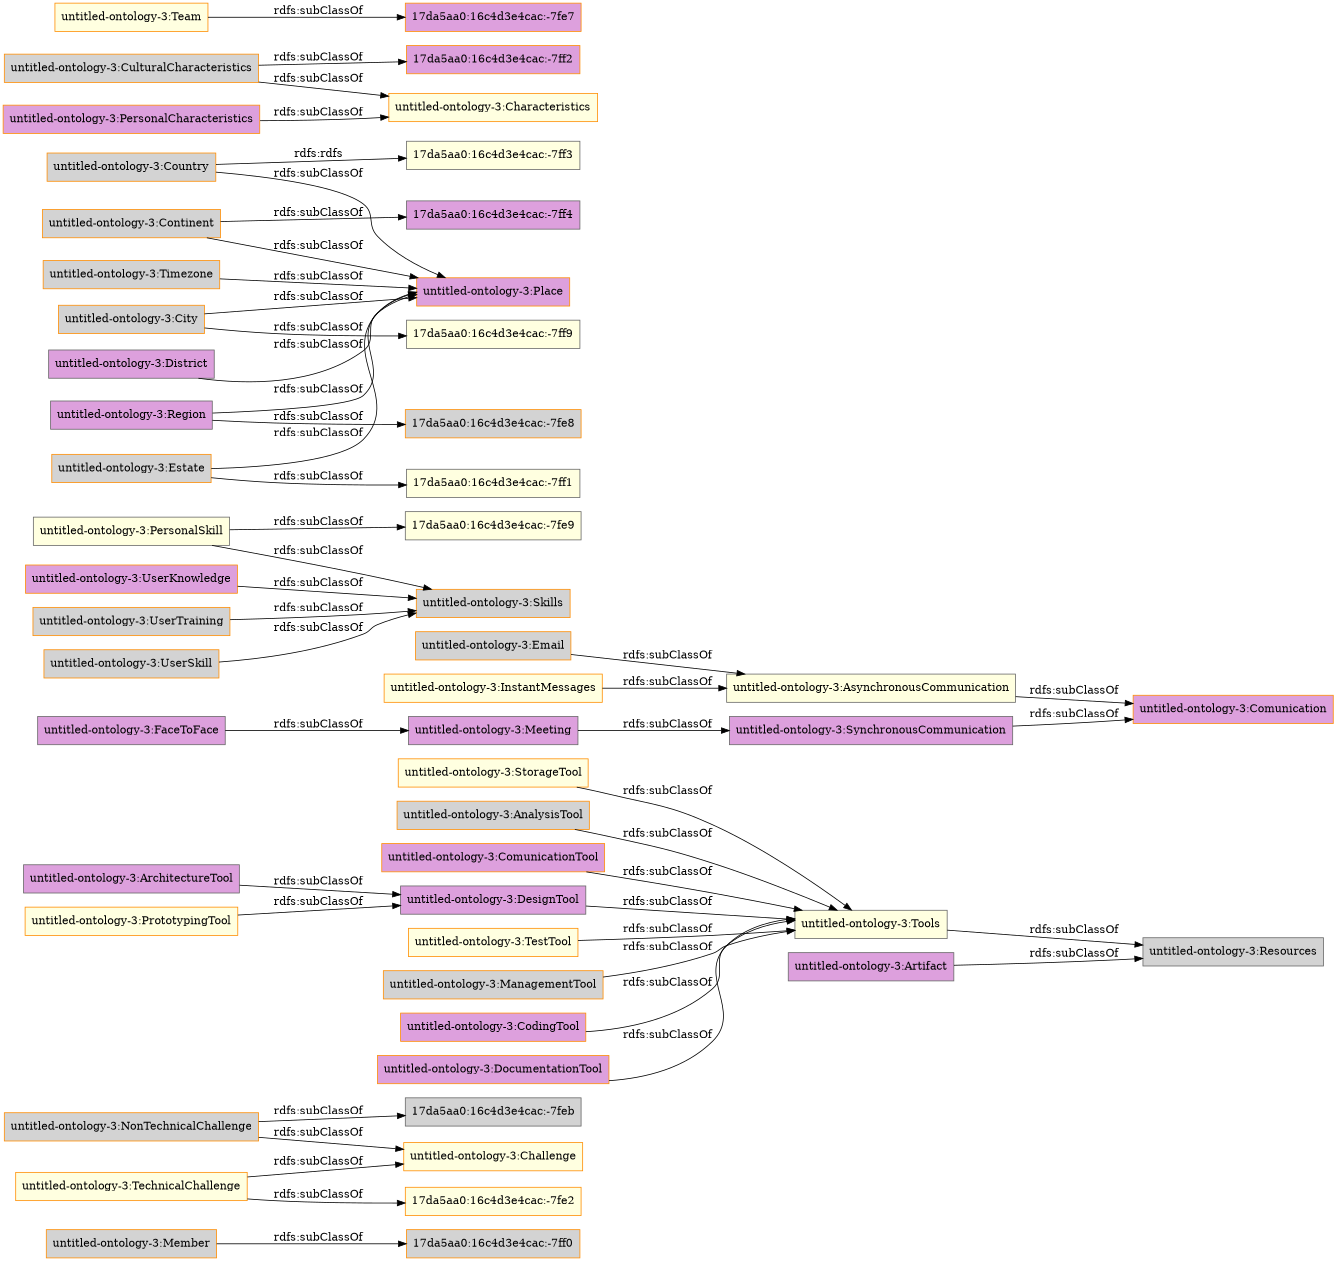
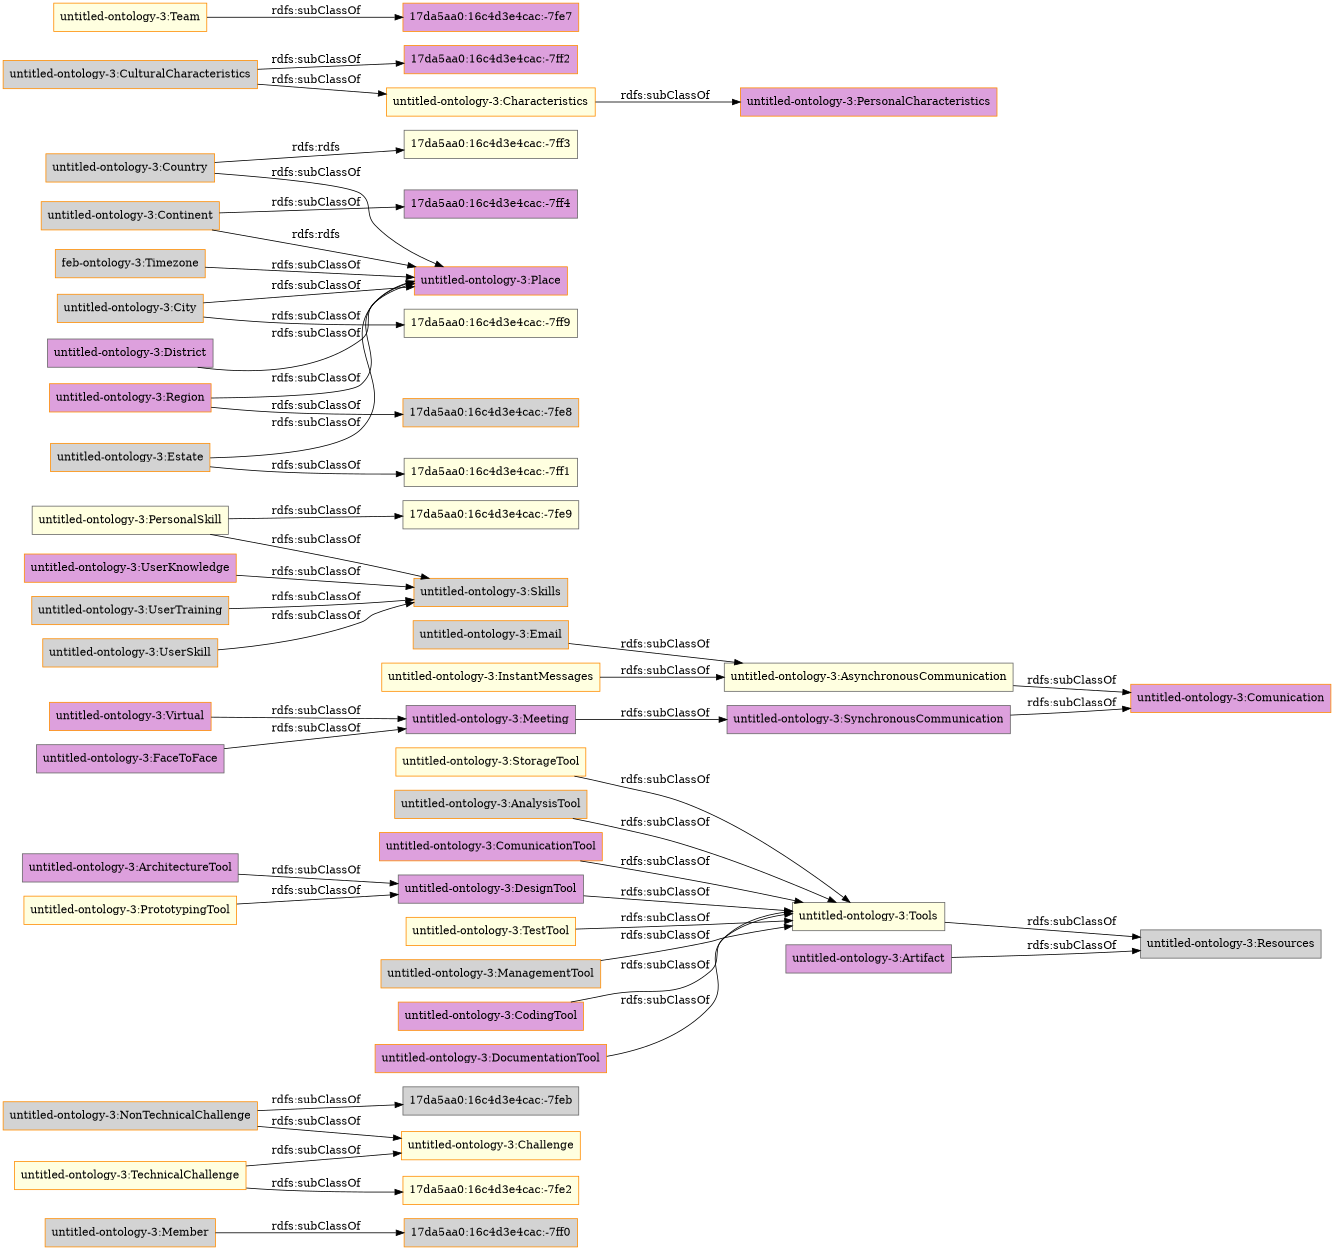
  digraph {
    fontname="DejaVu Serif"
    rankdir=LR
    node [color=darkorange fillcolor=plum fontname="DejaVu Serif" shape=rectangle style=filled]
    edge [fontname="DejaVu Serif"]
    "untitled-ontology-3:Member" [fillcolor=lightgrey]
    "17da5aa0:16c4d3e4cac:-7ff0" [fillcolor=lightgrey]
    "untitled-ontology-3:NonTechnicalChallenge" [fillcolor=lightgrey]
    "17da5aa0:16c4d3e4cac:-7feb" [color=gray40 fillcolor=lightgrey]
    "untitled-ontology-3:Challenge" [fillcolor=lightyellow]
    "untitled-ontology-3:StorageTool" [fillcolor=lightyellow]
    "untitled-ontology-3:Tools" [color=gray40 fillcolor=lightyellow]
    "untitled-ontology-3:Resources" [color=gray40 fillcolor=lightgrey]
    "untitled-ontology-3:Meeting" [color=gray40]
+   "untitled-ontology-3:Virtual"
    "untitled-ontology-3:SynchronousCommunication" [color=gray40]
    "untitled-ontology-3:TechnicalChallenge" [fillcolor=lightyellow]
    "17da5aa0:16c4d3e4cac:-7fe2" [fillcolor=lightyellow]
    "untitled-ontology-3:PersonalSkill" [color=gray40 fillcolor=lightyellow]
    "untitled-ontology-3:Skills" [fillcolor=lightgrey]
    "17da5aa0:16c4d3e4cac:-7fe9" [color=gray40 fillcolor=lightyellow]
    "untitled-ontology-3:District" [color=gray40]
    "untitled-ontology-3:Place"
    "untitled-ontology-3:Comunication"
    "untitled-ontology-3:FaceToFace" [color=gray40]
    "untitled-ontology-3:Country" [fillcolor=lightgrey]
    "17da5aa0:16c4d3e4cac:-7ff3" [color=gray40 fillcolor=lightyellow]
    "untitled-ontology-3:Continent" [fillcolor=lightgrey]
    "17da5aa0:16c4d3e4cac:-7ff4" [color=gray40]
    "untitled-ontology-3:AnalysisTool" [fillcolor=lightgrey]
    "untitled-ontology-3:UserKnowledge"
    "untitled-ontology-3:City" [fillcolor=lightgrey]
    "17da5aa0:16c4d3e4cac:-7ff9" [color=gray40 fillcolor=lightyellow]
    "untitled-ontology-3:Artifact" [color=gray40]
    "untitled-ontology-3:UserTraining" [fillcolor=lightgrey]
    "untitled-ontology-3:ComunicationTool"
    "untitled-ontology-3:CulturalCharacteristics" [fillcolor=lightgrey]
    "17da5aa0:16c4d3e4cac:-7ff2"
    "untitled-ontology-3:Characteristics" [fillcolor=lightyellow]
    "untitled-ontology-3:ArchitectureTool" [color=gray40]
    "untitled-ontology-3:DesignTool" [color=gray40]
    "untitled-ontology-3:TestTool" [fillcolor=lightyellow]
    "untitled-ontology-3:PersonalCharacteristics"
    "untitled-ontology-3:ManagementTool" [fillcolor=lightgrey]
-   "untitled-ontology-3:Region" [color=gray40]
+   "untitled-ontology-3:Region"
    "17da5aa0:16c4d3e4cac:-7fe8" [fillcolor=lightgrey]
    "untitled-ontology-3:Estate" [fillcolor=lightgrey]
    "17da5aa0:16c4d3e4cac:-7ff1" [color=gray40 fillcolor=lightyellow]
-   "untitled-ontology-3:Timezone" [fillcolor=lightgrey]
+   "untitled-ontology-3:Timezone" [fillcolor=lightgrey label="feb-ontology-3:Timezone"]
    "untitled-ontology-3:PrototypingTool" [fillcolor=lightyellow]
    "untitled-ontology-3:Team" [fillcolor=lightyellow]
    "17da5aa0:16c4d3e4cac:-7fe7"
    "untitled-ontology-3:CodingTool"
    "untitled-ontology-3:Email" [fillcolor=lightgrey]
    "untitled-ontology-3:AsynchronousCommunication" [color=gray40 fillcolor=lightyellow]
    "untitled-ontology-3:DocumentationTool"
    "untitled-ontology-3:InstantMessages" [fillcolor=lightyellow]
    "untitled-ontology-3:UserSkill" [fillcolor=lightgrey]
    "untitled-ontology-3:Member" -> "17da5aa0:16c4d3e4cac:-7ff0" [label="rdfs:subClassOf"]
    "untitled-ontology-3:NonTechnicalChallenge" -> "17da5aa0:16c4d3e4cac:-7feb" [label="rdfs:subClassOf"]
    "untitled-ontology-3:NonTechnicalChallenge" -> "untitled-ontology-3:Challenge" [label="rdfs:subClassOf"]
    "untitled-ontology-3:StorageTool" -> "untitled-ontology-3:Tools" [label="rdfs:subClassOf"]
    "untitled-ontology-3:Tools" -> "untitled-ontology-3:Resources" [label="rdfs:subClassOf"]
    "untitled-ontology-3:Meeting" -> "untitled-ontology-3:SynchronousCommunication" [label="rdfs:subClassOf"]
+   "untitled-ontology-3:Virtual" -> "untitled-ontology-3:Meeting" [label="rdfs:subClassOf"]
    "untitled-ontology-3:SynchronousCommunication" -> "untitled-ontology-3:Comunication" [label="rdfs:subClassOf"]
    "untitled-ontology-3:TechnicalChallenge" -> "untitled-ontology-3:Challenge" [label="rdfs:subClassOf"]
    "untitled-ontology-3:TechnicalChallenge" -> "17da5aa0:16c4d3e4cac:-7fe2" [label="rdfs:subClassOf"]
    "untitled-ontology-3:PersonalSkill" -> "untitled-ontology-3:Skills" [label="rdfs:subClassOf"]
    "untitled-ontology-3:PersonalSkill" -> "17da5aa0:16c4d3e4cac:-7fe9" [label="rdfs:subClassOf"]
    "untitled-ontology-3:District" -> "untitled-ontology-3:Place" [label="rdfs:subClassOf"]
    "untitled-ontology-3:FaceToFace" -> "untitled-ontology-3:Meeting" [label="rdfs:subClassOf"]
    "untitled-ontology-3:Country" -> "untitled-ontology-3:Place" [label="rdfs:subClassOf"]
    "untitled-ontology-3:Country" -> "17da5aa0:16c4d3e4cac:-7ff3" [label="rdfs:rdfs"]
-   "untitled-ontology-3:Continent" -> "untitled-ontology-3:Place" [label="rdfs:subClassOf"]
+   "untitled-ontology-3:Continent" -> "untitled-ontology-3:Place" [label="rdfs:rdfs"]
    "untitled-ontology-3:Continent" -> "17da5aa0:16c4d3e4cac:-7ff4" [label="rdfs:subClassOf"]
    "untitled-ontology-3:AnalysisTool" -> "untitled-ontology-3:Tools" [label="rdfs:subClassOf"]
    "untitled-ontology-3:UserKnowledge" -> "untitled-ontology-3:Skills" [label="rdfs:subClassOf"]
    "untitled-ontology-3:City" -> "untitled-ontology-3:Place" [label="rdfs:subClassOf"]
    "untitled-ontology-3:City" -> "17da5aa0:16c4d3e4cac:-7ff9" [label="rdfs:subClassOf"]
    "untitled-ontology-3:Artifact" -> "untitled-ontology-3:Resources" [label="rdfs:subClassOf"]
    "untitled-ontology-3:UserTraining" -> "untitled-ontology-3:Skills" [label="rdfs:subClassOf"]
    "untitled-ontology-3:ComunicationTool" -> "untitled-ontology-3:Tools" [label="rdfs:subClassOf"]
    "untitled-ontology-3:CulturalCharacteristics" -> "17da5aa0:16c4d3e4cac:-7ff2" [label="rdfs:subClassOf"]
    "untitled-ontology-3:CulturalCharacteristics" -> "untitled-ontology-3:Characteristics" [label="rdfs:subClassOf"]
    "untitled-ontology-3:ArchitectureTool" -> "untitled-ontology-3:DesignTool" [label="rdfs:subClassOf"]
    "untitled-ontology-3:DesignTool" -> "untitled-ontology-3:Tools" [label="rdfs:subClassOf"]
    "untitled-ontology-3:TestTool" -> "untitled-ontology-3:Tools" [label="rdfs:subClassOf"]
-   "untitled-ontology-3:PersonalCharacteristics" -> "untitled-ontology-3:Characteristics" [label="rdfs:subClassOf"]
+   "untitled-ontology-3:Characteristics" -> "untitled-ontology-3:PersonalCharacteristics" [label="rdfs:subClassOf"]
    "untitled-ontology-3:ManagementTool" -> "untitled-ontology-3:Tools" [label="rdfs:subClassOf"]
    "untitled-ontology-3:Region" -> "untitled-ontology-3:Place" [label="rdfs:subClassOf"]
    "untitled-ontology-3:Region" -> "17da5aa0:16c4d3e4cac:-7fe8" [label="rdfs:subClassOf"]
    "untitled-ontology-3:Estate" -> "untitled-ontology-3:Place" [label="rdfs:subClassOf"]
    "untitled-ontology-3:Estate" -> "17da5aa0:16c4d3e4cac:-7ff1" [label="rdfs:subClassOf"]
    "untitled-ontology-3:Timezone" -> "untitled-ontology-3:Place" [label="rdfs:subClassOf"]
    "untitled-ontology-3:PrototypingTool" -> "untitled-ontology-3:DesignTool" [label="rdfs:subClassOf"]
    "untitled-ontology-3:Team" -> "17da5aa0:16c4d3e4cac:-7fe7" [label="rdfs:subClassOf"]
    "untitled-ontology-3:CodingTool" -> "untitled-ontology-3:Tools" [label="rdfs:subClassOf"]
    "untitled-ontology-3:Email" -> "untitled-ontology-3:AsynchronousCommunication" [label="rdfs:subClassOf"]
    "untitled-ontology-3:AsynchronousCommunication" -> "untitled-ontology-3:Comunication" [label="rdfs:subClassOf"]
    "untitled-ontology-3:DocumentationTool" -> "untitled-ontology-3:Tools" [label="rdfs:subClassOf"]
    "untitled-ontology-3:InstantMessages" -> "untitled-ontology-3:AsynchronousCommunication" [label="rdfs:subClassOf"]
    "untitled-ontology-3:UserSkill" -> "untitled-ontology-3:Skills" [label="rdfs:subClassOf"]
  }
